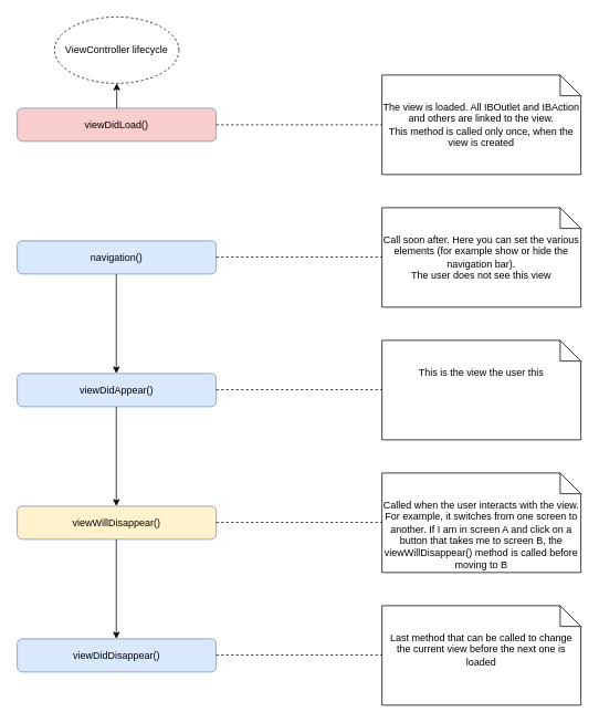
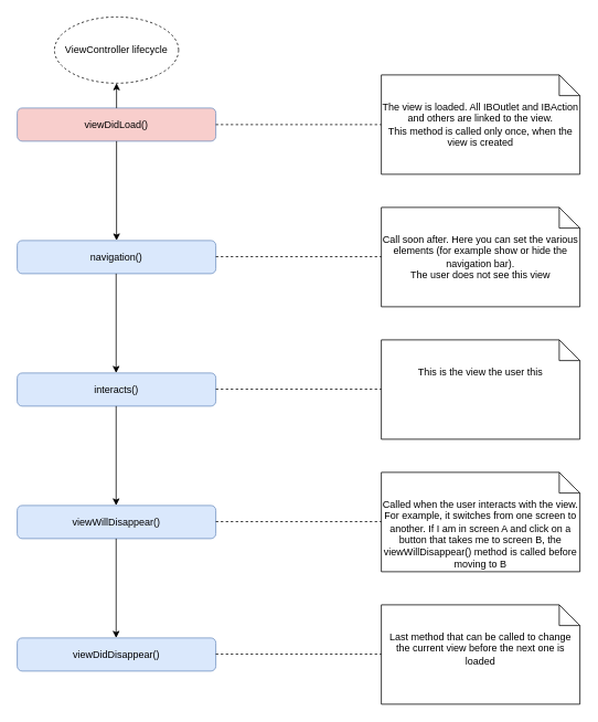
  <mxCell id="0" />
  <mxCell id="1" parent="0" />
  <mxCell id="2" value="viewDidLoad()" style="rounded=1;whiteSpace=wrap;html=1;fillColor=#f8cecc;strokeColor=#6c8ebf;" vertex="1" parent="1"><mxGeometry x="20" y="130" width="240" height="40" as="geometry" /></mxCell>
- <mxCell id="3" value="viewDidAppear()" style="rounded=1;whiteSpace=wrap;html=1;fillColor=#dae8fc;strokeColor=#6c8ebf;" vertex="1" parent="1"><mxGeometry x="20" y="450" width="240" height="40" as="geometry" /></mxCell>
- <mxCell id="4" value="viewWillDisappear()" style="rounded=1;whiteSpace=wrap;html=1;fillColor=#fff2cc;strokeColor=#6c8ebf;" vertex="1" parent="1"><mxGeometry x="20" y="610" width="240" height="40" as="geometry" /></mxCell>
+ <mxCell id="3" value="interacts()" style="rounded=1;whiteSpace=wrap;html=1;fillColor=#dae8fc;strokeColor=#6c8ebf;" vertex="1" parent="1"><mxGeometry x="20" y="450" width="240" height="40" as="geometry" /></mxCell>
+ <mxCell id="4" value="viewWillDisappear()" style="rounded=1;whiteSpace=wrap;html=1;fillColor=#dae8fc;strokeColor=#6c8ebf;" vertex="1" parent="1"><mxGeometry x="20" y="610" width="240" height="40" as="geometry" /></mxCell>
  <mxCell id="5" value="viewDidDisappear()" style="rounded=1;whiteSpace=wrap;html=1;fillColor=#dae8fc;strokeColor=#6c8ebf;" vertex="1" parent="1"><mxGeometry x="20" y="770" width="240" height="40" as="geometry" /></mxCell>
  <mxCell id="6" value="&lt;div&gt;The view is loaded. All IBOutlet and IBAction and others are linked to the view.&lt;/div&gt;&lt;div&gt;This method is called only once, when the view is created&lt;/div&gt;" style="shape=note2;boundedLbl=1;whiteSpace=wrap;html=1;size=25;verticalAlign=top;align=center;" vertex="1" parent="1"><mxGeometry x="460" y="90" width="240" height="120" as="geometry" /></mxCell>
  <mxCell id="7" value="&lt;div&gt;Call soon after. Here you can set the various elements (for example show or hide the navigation bar).&lt;/div&gt;&lt;div&gt;The user does not see this view&lt;/div&gt;&lt;div&gt;&lt;br&gt;&lt;/div&gt;" style="shape=note2;boundedLbl=1;whiteSpace=wrap;html=1;size=25;verticalAlign=top;align=center;" vertex="1" parent="1"><mxGeometry x="460" y="250" width="240" height="120" as="geometry" /></mxCell>
  <mxCell id="8" value="navigation()" style="rounded=1;whiteSpace=wrap;html=1;fillColor=#dae8fc;strokeColor=#6c8ebf;" vertex="1" parent="1"><mxGeometry x="20" y="290" width="240" height="40" as="geometry" /></mxCell>
  <mxCell id="9" value="&lt;div&gt;This is the view the user this&lt;br&gt;&lt;/div&gt;" style="shape=note2;boundedLbl=1;whiteSpace=wrap;html=1;size=25;verticalAlign=top;align=center;" vertex="1" parent="1"><mxGeometry x="460" y="410" width="240" height="120" as="geometry" /></mxCell>
  <mxCell id="10" value="&lt;div&gt;Called when the user interacts with the view. For example, it switches from one screen to another.&amp;nbsp;&lt;span style=&quot;background-color: initial;&quot;&gt;If I am in screen A and click on a button that takes me to screen B, the viewWillDisappear() method is called before moving to B&lt;/span&gt;&lt;/div&gt;" style="shape=note2;boundedLbl=1;whiteSpace=wrap;html=1;size=25;verticalAlign=top;align=center;" vertex="1" parent="1"><mxGeometry x="460" y="570" width="240" height="120" as="geometry" /></mxCell>
  <mxCell id="11" value="&lt;div&gt;Last method that can be called to change the current view before the next one is loaded&lt;br&gt;&lt;/div&gt;" style="shape=note2;boundedLbl=1;whiteSpace=wrap;html=1;size=25;verticalAlign=top;align=center;" vertex="1" parent="1"><mxGeometry x="460" y="730" width="240" height="120" as="geometry" /></mxCell>
+ <mxCell id="12" value="" style="endArrow=classic;html=1;rounded=0;exitX=0.5;exitY=1;exitDx=0;exitDy=0;entryX=0.5;entryY=0;entryDx=0;entryDy=0;" edge="1" parent="1" source="2" target="8"><mxGeometry width="50" height="50" relative="1" as="geometry"><mxPoint x="140" y="230" as="sourcePoint" /><mxPoint x="190" y="180" as="targetPoint" /></mxGeometry></mxCell>
  <mxCell id="13" value="" style="endArrow=classic;html=1;rounded=0;exitX=0.5;exitY=1;exitDx=0;exitDy=0;entryX=0.5;entryY=0;entryDx=0;entryDy=0;" edge="1" parent="1"><mxGeometry width="50" height="50" relative="1" as="geometry"><mxPoint x="139.5" y="330" as="sourcePoint" /><mxPoint x="139.5" y="450" as="targetPoint" /></mxGeometry></mxCell>
  <mxCell id="14" value="" style="endArrow=classic;html=1;rounded=0;exitX=0.5;exitY=1;exitDx=0;exitDy=0;entryX=0.5;entryY=0;entryDx=0;entryDy=0;" edge="1" parent="1"><mxGeometry width="50" height="50" relative="1" as="geometry"><mxPoint x="139.5" y="490" as="sourcePoint" /><mxPoint x="139.5" y="610" as="targetPoint" /></mxGeometry></mxCell>
  <mxCell id="15" value="" style="endArrow=classic;html=1;rounded=0;exitX=0.5;exitY=1;exitDx=0;exitDy=0;entryX=0.5;entryY=0;entryDx=0;entryDy=0;" edge="1" parent="1"><mxGeometry width="50" height="50" relative="1" as="geometry"><mxPoint x="139.5" y="650" as="sourcePoint" /><mxPoint x="139.5" y="770" as="targetPoint" /></mxGeometry></mxCell>
  <mxCell id="16" value="ViewController lifecycle" style="ellipse;whiteSpace=wrap;html=1;dashed=1;" vertex="1" parent="1"><mxGeometry x="65" y="20" width="150" height="80" as="geometry" /></mxCell>
  <mxCell id="17" value="" style="endArrow=classic;html=1;rounded=0;entryX=0.5;entryY=1;entryDx=0;entryDy=0;exitX=0.5;exitY=0;exitDx=0;exitDy=0;" edge="1" parent="1" source="2" target="16"><mxGeometry width="50" height="50" relative="1" as="geometry"><mxPoint x="200" y="330" as="sourcePoint" /><mxPoint x="250" y="280" as="targetPoint" /></mxGeometry></mxCell>
  <mxCell id="18" value="" style="endArrow=none;dashed=1;html=1;rounded=0;exitX=1;exitY=0.5;exitDx=0;exitDy=0;" edge="1" parent="1" source="2" target="6"><mxGeometry width="50" height="50" relative="1" as="geometry"><mxPoint x="320" y="200" as="sourcePoint" /><mxPoint x="370" y="150" as="targetPoint" /></mxGeometry></mxCell>
  <mxCell id="19" value="" style="endArrow=none;dashed=1;html=1;rounded=0;exitX=1;exitY=0.5;exitDx=0;exitDy=0;" edge="1" parent="1"><mxGeometry width="50" height="50" relative="1" as="geometry"><mxPoint x="260" y="309.5" as="sourcePoint" /><mxPoint x="460" y="309.5" as="targetPoint" /></mxGeometry></mxCell>
  <mxCell id="20" value="" style="endArrow=none;dashed=1;html=1;rounded=0;exitX=1;exitY=0.5;exitDx=0;exitDy=0;" edge="1" parent="1"><mxGeometry width="50" height="50" relative="1" as="geometry"><mxPoint x="260" y="469.5" as="sourcePoint" /><mxPoint x="460" y="469.5" as="targetPoint" /></mxGeometry></mxCell>
  <mxCell id="21" value="" style="endArrow=none;dashed=1;html=1;rounded=0;exitX=1;exitY=0.5;exitDx=0;exitDy=0;" edge="1" parent="1"><mxGeometry width="50" height="50" relative="1" as="geometry"><mxPoint x="260" y="629.5" as="sourcePoint" /><mxPoint x="460" y="629.5" as="targetPoint" /></mxGeometry></mxCell>
  <mxCell id="22" value="" style="endArrow=none;dashed=1;html=1;rounded=0;exitX=1;exitY=0.5;exitDx=0;exitDy=0;" edge="1" parent="1"><mxGeometry width="50" height="50" relative="1" as="geometry"><mxPoint x="260" y="789.5" as="sourcePoint" /><mxPoint x="460" y="789.5" as="targetPoint" /></mxGeometry></mxCell>
